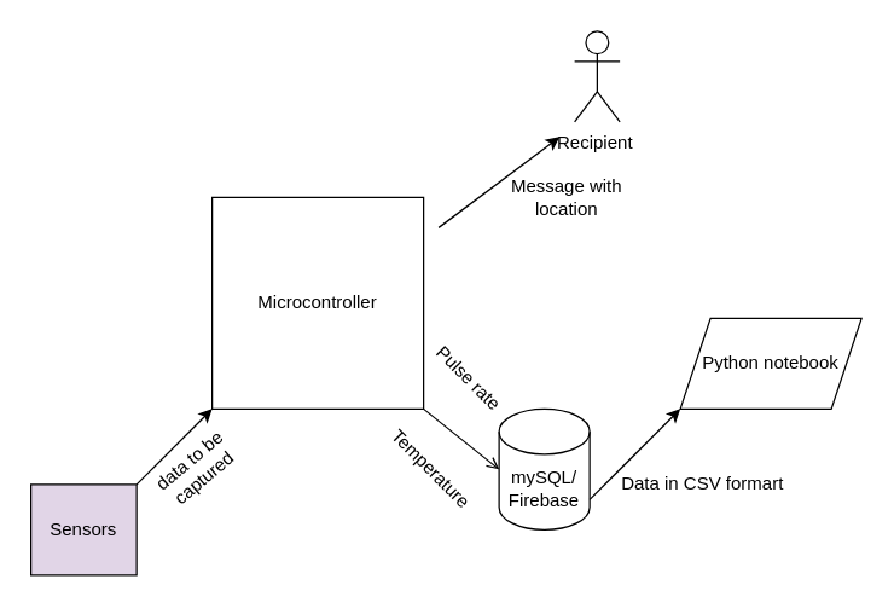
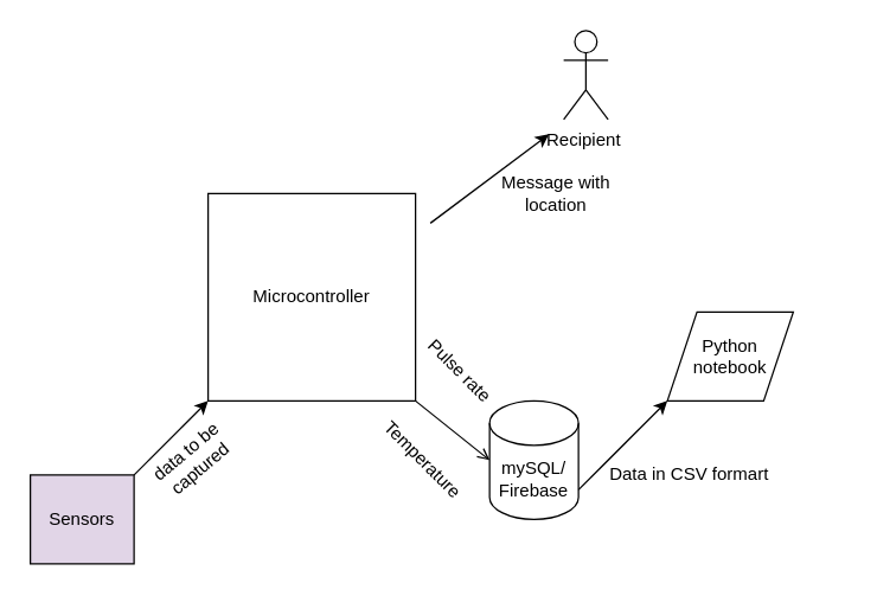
  <mxCell id="0" />
  <mxCell id="1" parent="0" />
  <mxCell id="2" value="mySQL/ Firebase" style="shape=cylinder3;whiteSpace=wrap;html=1;boundedLbl=1;backgroundOutline=1;size=15;" vertex="1" parent="1"><mxGeometry x="330" y="270" width="60" height="80" as="geometry" /></mxCell>
  <mxCell id="3" value="Sensors" style="rounded=0;whiteSpace=wrap;html=1;fillColor=#e1d5e7;" vertex="1" parent="1"><mxGeometry x="20" y="320" width="70" height="60" as="geometry" /></mxCell>
  <mxCell id="4" value="Microcontroller" style="whiteSpace=wrap;html=1;aspect=fixed;" vertex="1" parent="1"><mxGeometry x="140" y="130" width="140" height="140" as="geometry" /></mxCell>
- <mxCell id="5" value="Python notebook" style="shape=parallelogram;perimeter=parallelogramPerimeter;whiteSpace=wrap;html=1;fixedSize=1;" vertex="1" parent="1"><mxGeometry x="450" y="210" width="120" height="60" as="geometry" /></mxCell>
+ <mxCell id="5" value="Python notebook" style="shape=parallelogram;perimeter=parallelogramPerimeter;whiteSpace=wrap;html=1;fixedSize=1;" vertex="1" parent="1"><mxGeometry x="450" y="210" width="85" height="60" as="geometry" /></mxCell>
  <mxCell id="6" value="" style="endArrow=classic;html=1;" edge="1" parent="1"><mxGeometry width="50" height="50" relative="1" as="geometry"><mxPoint x="90" y="320" as="sourcePoint" /><mxPoint x="140" y="270" as="targetPoint" /></mxGeometry></mxCell>
  <mxCell id="7" value="" style="endArrow=classic;html=1;" edge="1" parent="1"><mxGeometry width="50" height="50" relative="1" as="geometry"><mxPoint x="290" y="150" as="sourcePoint" /><mxPoint x="370" y="90" as="targetPoint" /></mxGeometry></mxCell>
  <mxCell id="8" value="" style="endArrow=classic;html=1;entryX=0;entryY=1;entryDx=0;entryDy=0;" edge="1" parent="1" target="5"><mxGeometry width="50" height="50" relative="1" as="geometry"><mxPoint x="390" y="330" as="sourcePoint" /><mxPoint x="440" y="280" as="targetPoint" /></mxGeometry></mxCell>
  <mxCell id="9" value="" style="endArrow=open;html=1;exitX=1;exitY=1;exitDx=0;exitDy=0;entryX=0;entryY=0.5;entryDx=0;entryDy=0;entryPerimeter=0;" edge="1" parent="1" source="4" target="2"><mxGeometry width="50" height="50" relative="1" as="geometry"><mxPoint x="210" y="390" as="sourcePoint" /><mxPoint x="260" y="340" as="targetPoint" /></mxGeometry></mxCell>
  <mxCell id="10" value="Recipient&amp;nbsp;" style="shape=umlActor;verticalLabelPosition=bottom;verticalAlign=top;html=1;outlineConnect=0;" vertex="1" parent="1"><mxGeometry x="380" y="20" width="30" height="60" as="geometry" /></mxCell>
  <mxCell id="11" value="Temperature" style="text;html=1;strokeColor=none;fillColor=none;align=center;verticalAlign=middle;whiteSpace=wrap;rounded=0;rotation=45;" vertex="1" parent="1"><mxGeometry x="250" y="300" width="70" height="20" as="geometry" /></mxCell>
  <mxCell id="12" value="data to be captured" style="text;html=1;strokeColor=none;fillColor=none;align=center;verticalAlign=middle;whiteSpace=wrap;rounded=0;rotation=-40;" vertex="1" parent="1"><mxGeometry x="100" y="300" width="60" height="20" as="geometry" /></mxCell>
  <mxCell id="13" value="Data in CSV formart" style="text;html=1;strokeColor=none;fillColor=none;align=center;verticalAlign=middle;whiteSpace=wrap;rounded=0;" vertex="1" parent="1"><mxGeometry x="410" y="310" width="110" height="20" as="geometry" /></mxCell>
  <mxCell id="14" value="Pulse rate" style="text;html=1;strokeColor=none;fillColor=none;align=center;verticalAlign=middle;whiteSpace=wrap;rounded=0;rotation=45;" vertex="1" parent="1"><mxGeometry x="280" y="240" width="60" height="20" as="geometry" /></mxCell>
  <mxCell id="15" value="Message with location" style="text;html=1;strokeColor=none;fillColor=none;align=center;verticalAlign=middle;whiteSpace=wrap;rounded=0;" vertex="1" parent="1"><mxGeometry x="330" y="120" width="90" height="20" as="geometry" /></mxCell>
